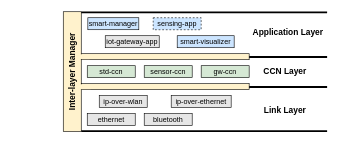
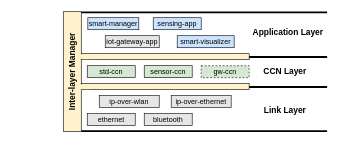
  <mxCell id="0" />
  <mxCell id="1" parent="0" />
  <mxCell id="2" value="&lt;b&gt;&lt;font style=&quot;font-size: 14px;&quot;&gt;Inter-layer Manager&lt;/font&gt;&lt;/b&gt;" style="rounded=0;whiteSpace=wrap;html=1;direction=east;fillColor=#FFF2CC;rotation=-90;" parent="1" vertex="1"><mxGeometry x="20" y="104" width="200" height="30" as="geometry" /></mxCell>
  <mxCell id="3" value="" style="rounded=0;whiteSpace=wrap;html=1;fillColor=#FFF2CC;" parent="1" vertex="1"><mxGeometry x="135" y="89" width="280" height="10" as="geometry" /></mxCell>
  <mxCell id="4" value="&lt;span style=&quot;font-size: 14px;&quot;&gt;&lt;b&gt;Application Layer&lt;/b&gt;&lt;/span&gt;" style="text;whiteSpace=wrap;html=1;align=center;rotation=0;direction=east;" parent="1" vertex="1"><mxGeometry x="415" y="39" width="130" height="30" as="geometry" /></mxCell>
  <mxCell id="5" value="" style="rounded=0;whiteSpace=wrap;html=1;fillColor=#FFF2CC;" parent="1" vertex="1"><mxGeometry x="135" y="139" width="280" height="10" as="geometry" /></mxCell>
  <mxCell id="6" value="std-ccn" style="rounded=0;whiteSpace=wrap;html=1;fillColor=#D5E8D4;" parent="1" vertex="1"><mxGeometry x="145" y="109" width="80" height="20" as="geometry" /></mxCell>
- <mxCell id="7" value="gw-ccn" style="rounded=0;whiteSpace=wrap;html=1;fillColor=#D5E8D4;" parent="1" vertex="1"><mxGeometry x="335" y="109" width="80" height="20" as="geometry" /></mxCell>
+ <mxCell id="7" value="gw-ccn" style="rounded=0;whiteSpace=wrap;html=1;fillColor=#D5E8D4;dashed=1;" parent="1" vertex="1"><mxGeometry x="335" y="109" width="80" height="20" as="geometry" /></mxCell>
  <mxCell id="8" value="sensor-ccn" style="rounded=0;whiteSpace=wrap;html=1;fillColor=#D5E8D4;" parent="1" vertex="1"><mxGeometry x="240" y="109" width="80" height="20" as="geometry" /></mxCell>
  <mxCell id="9" value="smart-manager" style="rounded=0;whiteSpace=wrap;html=1;fillColor=#CCE5FF;" parent="1" vertex="1"><mxGeometry x="146" y="29" width="85" height="20" as="geometry" /></mxCell>
  <mxCell id="10" value="iot-gateway-app" style="rounded=0;whiteSpace=wrap;html=1;fillColor=#e6e6e6;" parent="1" vertex="1"><mxGeometry x="175" y="59" width="90" height="20" as="geometry" /></mxCell>
- <mxCell id="11" value="sensing-app" style="rounded=0;whiteSpace=wrap;html=1;fillColor=#CCE5FF;dashed=1;" parent="1" vertex="1"><mxGeometry x="255" y="29" width="80" height="20" as="geometry" /></mxCell>
+ <mxCell id="11" value="sensing-app" style="rounded=0;whiteSpace=wrap;html=1;fillColor=#CCE5FF;" parent="1" vertex="1"><mxGeometry x="255" y="29" width="80" height="20" as="geometry" /></mxCell>
  <mxCell id="12" value="smart-visualizer" style="rounded=0;whiteSpace=wrap;html=1;fillColor=#CCE5FF;" parent="1" vertex="1"><mxGeometry x="295" y="59" width="95" height="20" as="geometry" /></mxCell>
- <mxCell id="13" value="ip-over-wlan" style="rounded=0;whiteSpace=wrap;html=1;fillColor=#E6E6E6;" parent="1" vertex="1"><mxGeometry x="165" y="159" width="80" height="20" as="geometry" /></mxCell>
+ <mxCell id="13" value="ip-over-wlan" style="rounded=0;whiteSpace=wrap;html=1;fillColor=#E6E6E6;" parent="1" vertex="1"><mxGeometry x="165" y="159" width="100" height="20" as="geometry" /></mxCell>
  <mxCell id="14" value="ip-over-ethernet" style="rounded=0;whiteSpace=wrap;html=1;fillColor=#E6E6E6;" parent="1" vertex="1"><mxGeometry x="285" y="159" width="100" height="20" as="geometry" /></mxCell>
  <mxCell id="15" value="ethernet" style="rounded=0;whiteSpace=wrap;html=1;fillColor=#E6E6E6;" parent="1" vertex="1"><mxGeometry x="145" y="189" width="80" height="20" as="geometry" /></mxCell>
  <mxCell id="16" value="" style="rounded=0;whiteSpace=wrap;html=1;strokeColor=none;fillColor=#FFF2CC;" parent="1" vertex="1"><mxGeometry x="129" y="90" width="20" height="8" as="geometry" /></mxCell>
  <mxCell id="17" value="" style="rounded=0;whiteSpace=wrap;html=1;strokeColor=none;fillColor=#FFF2CC;" parent="1" vertex="1"><mxGeometry x="131" y="140" width="20" height="8" as="geometry" /></mxCell>
  <mxCell id="18" value="bluetooth" style="rounded=0;whiteSpace=wrap;html=1;fillColor=#E6E6E6;" parent="1" vertex="1"><mxGeometry x="240" y="189" width="80" height="20" as="geometry" /></mxCell>
  <mxCell id="19" value="&lt;span style=&quot;font-size: 14px;&quot;&gt;&lt;b&gt;CCN Layer&lt;/b&gt;&lt;/span&gt;" style="text;whiteSpace=wrap;html=1;align=center;rotation=0;direction=east;" parent="1" vertex="1"><mxGeometry x="435" y="104" width="80" height="30" as="geometry" /></mxCell>
  <mxCell id="20" value="&lt;span style=&quot;font-size: 14px;&quot;&gt;&lt;b&gt;Link Layer&lt;/b&gt;&lt;/span&gt;" style="text;whiteSpace=wrap;html=1;align=center;rotation=0;direction=east;" parent="1" vertex="1"><mxGeometry x="433" y="169" width="84" height="30" as="geometry" /></mxCell>
  <mxCell id="21" value="" style="endArrow=none;html=1;strokeWidth=3;rounded=0;" parent="1" edge="1"><mxGeometry width="50" height="50" relative="1" as="geometry"><mxPoint x="415" y="94.5" as="sourcePoint" /><mxPoint x="545" y="94.5" as="targetPoint" /></mxGeometry></mxCell>
  <mxCell id="22" value="" style="endArrow=none;html=1;strokeWidth=3;rounded=0;" parent="1" edge="1"><mxGeometry width="50" height="50" relative="1" as="geometry"><mxPoint x="415" y="144.5" as="sourcePoint" /><mxPoint x="545" y="144.5" as="targetPoint" /></mxGeometry></mxCell>
  <mxCell id="23" value="" style="endArrow=none;html=1;strokeWidth=3;rounded=0;" parent="1" edge="1"><mxGeometry width="50" height="50" relative="1" as="geometry"><mxPoint x="135" y="20" as="sourcePoint" /><mxPoint x="545" y="20" as="targetPoint" /></mxGeometry></mxCell>
  <mxCell id="24" value="" style="endArrow=none;html=1;strokeWidth=3;rounded=0;" parent="1" edge="1"><mxGeometry width="50" height="50" relative="1" as="geometry"><mxPoint x="135" y="218" as="sourcePoint" /><mxPoint x="545" y="218" as="targetPoint" /></mxGeometry></mxCell>
